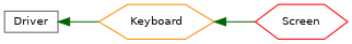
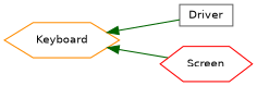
  digraph {
    rankdir=LR
    node [fillcolor=white fontname=Helvetica fontsize=10 shape=hexagon style=filled]
    edge [color=darkgreen dir=back fontname=Helvetica fontsize=10 labelfontname=Helvetica labelfontsize=10 style=solid]
    n1 [color=gray40 height=0.2 label=Driver shape=box width=0.4]
    n2 [color=darkorange height=0.2 label=Keyboard width=0.4]
    n3 [color=red height=0.2 label=Screen width=0.4]
-   n1 -> n2
+   n2 -> n1
    n2 -> n3
  }
